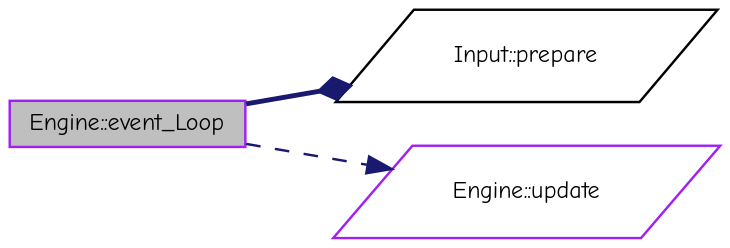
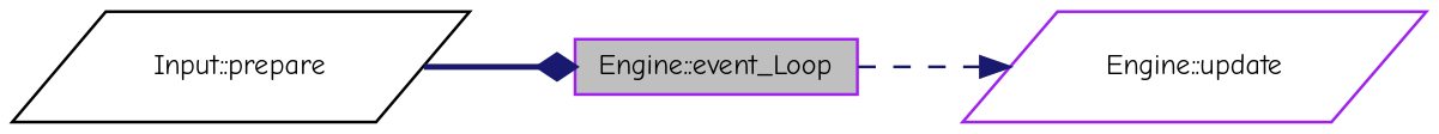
  digraph {
    fontname="Comic Neue"
    rankdir=LR
    node [color=purple fillcolor=white fontname="Comic Neue" fontsize=10 shape=parallelogram style=filled]
    edge [color=midnightblue fontname="Comic Neue" fontsize=10 labelfontname=Helvetica labelfontsize=10]
    n1 [fillcolor=grey75 fontcolor=black height=0.2 label="Engine::event_Loop" shape=box width=0.4]
    n2 [color=black height=0.2 label="Input::prepare" width=0.4]
    n3 [height=0.2 label="Engine::update" width=0.4]
-   n1 -> n2 [arrowhead=diamond style=bold]
+   n2 -> n1 [arrowhead=diamond style=bold]
    n1 -> n3 [arrowhead=normal style=dashed]
  }
